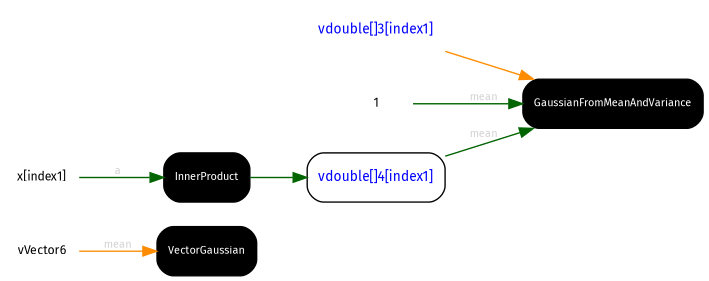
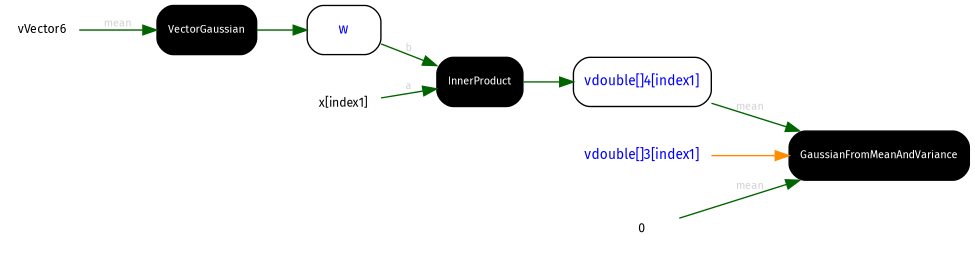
  digraph {
    fontname="Fira Sans"
    rankdir=LR
    node [fillcolor=transparent fontname="Fira Sans" fontsize=9 shape=box style="filled, rounded"]
    edge [color=darkgreen fontcolor="#D3D3D3" fontname="Fira Sans" fontsize=8]
    n1 [label=vVector6 shape=none]
    n2 [fillcolor="#000000" fontcolor="#FFFFFF" fontsize=8 label=VectorGaussian]
+   n3 [fontcolor="#0000FF" fontsize=10 label=w]
    n4 [fillcolor="#000000" fontcolor="#FFFFFF" fontsize=8 label=InnerProduct]
    n5 [fontcolor="#0000FF" fontsize=10 label="vdouble[]4[index1]"]
    n6 [label="x[index1]" shape=none]
    n7 [fillcolor="#000000" fontcolor="#FFFFFF" fontsize=8 label=GaussianFromMeanAndVariance]
    n8 [fontcolor="#0000FF" fontsize=10 label="vdouble[]3[index1]" shape=none]
-   n9 [label=1 shape=none]
-   n1 -> n2 [color=darkorange label=mean]
+   n9 [label=0 shape=none]
+   n1 -> n2 [label=mean]
+   n2 -> n3
+   n3 -> n4 [label=b]
    n4 -> n5
    n5 -> n7 [label=mean]
    n6 -> n4 [label=a]
    n8 -> n7 [color=darkorange]
    n9 -> n7 [label=mean]
  }
